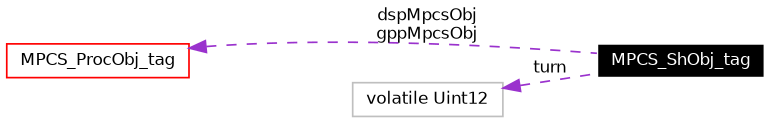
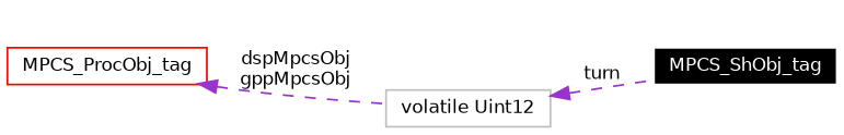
  digraph {
    rankdir=LR
    node [fillcolor=white fontname=Helvetica fontsize=10 shape=record style=filled]
    edge [color=darkorchid3 dir=back fontname=Helvetica fontsize=10 labelfontname=Helvetica labelfontsize=10 style=dashed]
    n1 [color=white fillcolor=black fontcolor=white height=0.2 label=MPCS_ShObj_tag width=0.4]
    n2 [color=grey75 height=0.2 label="volatile Uint12" width=0.4]
    n3 [color=red height=0.2 label=MPCS_ProcObj_tag width=0.4]
    n2 -> n1 [label=turn]
-   n3 -> n1 [label="dspMpcsObj\ngppMpcsObj"]
+   n3 -> n2 [label="dspMpcsObj\ngppMpcsObj"]
  }
